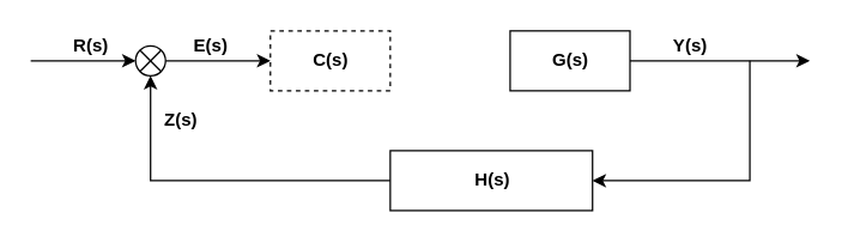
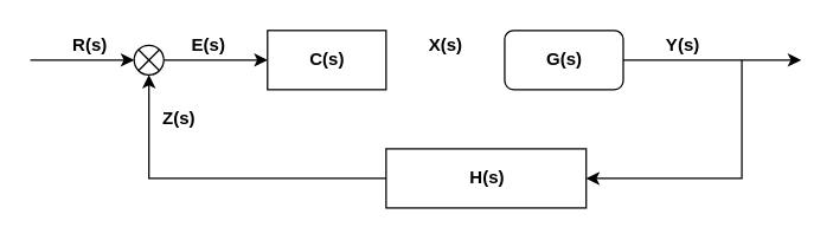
  <mxCell id="0" />
  <mxCell id="1" parent="0" />
- <mxCell id="2" value="&lt;b&gt;C(s)&lt;/b&gt;" style="html=1;dashed=1;" vertex="1" parent="1"><mxGeometry x="180" y="20" width="80" height="40" as="geometry" /></mxCell>
- <mxCell id="3" value="&lt;b&gt;G(s)&lt;/b&gt;" style="html=1;" vertex="1" parent="1"><mxGeometry x="340" y="20" width="80" height="40" as="geometry" /></mxCell>
+ <mxCell id="2" value="&lt;b&gt;C(s)&lt;/b&gt;" style="html=1;" vertex="1" parent="1"><mxGeometry x="180" y="20" width="80" height="40" as="geometry" /></mxCell>
+ <mxCell id="3" value="&lt;b&gt;G(s)&lt;/b&gt;" style="html=1;rounded=1;" vertex="1" parent="1"><mxGeometry x="340" y="20" width="80" height="40" as="geometry" /></mxCell>
  <mxCell id="4" value="" style="endArrow=classic;html=1;rounded=0;exitX=1;exitY=0.5;exitDx=0;exitDy=0;entryX=0;entryY=0.5;entryDx=0;entryDy=0;" edge="1" parent="1" source="11" target="2"><mxGeometry width="50" height="50" relative="1" as="geometry"><mxPoint x="112" y="36" as="sourcePoint" /><mxPoint x="530" y="60" as="targetPoint" /></mxGeometry></mxCell>
  <mxCell id="5" value="&lt;b&gt;H(s)&lt;/b&gt;" style="html=1;" vertex="1" parent="1"><mxGeometry x="260" y="100" width="135" height="40" as="geometry" /></mxCell>
  <mxCell id="6" value="" style="endArrow=classic;html=1;rounded=0;exitX=0;exitY=0.5;exitDx=0;exitDy=0;entryX=0.5;entryY=1;entryDx=0;entryDy=0;" edge="1" parent="1" source="5" target="11"><mxGeometry width="50" height="50" relative="1" as="geometry"><mxPoint x="250" y="110" as="sourcePoint" /><mxPoint x="96" y="52" as="targetPoint" /><Array as="points"><mxPoint x="100" y="120" /></Array></mxGeometry></mxCell>
  <mxCell id="7" value="" style="endArrow=classic;html=1;rounded=0;exitX=1;exitY=0.5;exitDx=0;exitDy=0;" edge="1" parent="1" source="3"><mxGeometry width="50" height="50" relative="1" as="geometry"><mxPoint x="250" y="110" as="sourcePoint" /><mxPoint x="540" y="40" as="targetPoint" /></mxGeometry></mxCell>
  <mxCell id="8" value="" style="endArrow=classic;html=1;rounded=0;entryX=1;entryY=0.5;entryDx=0;entryDy=0;" edge="1" parent="1" target="5"><mxGeometry width="50" height="50" relative="1" as="geometry"><mxPoint x="500" y="40" as="sourcePoint" /><mxPoint x="420" y="160" as="targetPoint" /><Array as="points"><mxPoint x="500" y="120" /></Array></mxGeometry></mxCell>
  <mxCell id="9" value="" style="endArrow=classic;html=1;rounded=0;entryX=0;entryY=0.5;entryDx=0;entryDy=0;" edge="1" parent="1" target="11"><mxGeometry width="50" height="50" relative="1" as="geometry"><mxPoint x="20" y="40" as="sourcePoint" /><mxPoint x="80" y="36" as="targetPoint" /></mxGeometry></mxCell>
  <mxCell id="10" value="" style="group" vertex="1" connectable="0" parent="1"><mxGeometry x="90" y="30" width="20" height="20" as="geometry" /></mxCell>
  <mxCell id="11" value="" style="ellipse;whiteSpace=wrap;html=1;aspect=fixed;strokeColor=default;fontSize=30;" vertex="1" parent="10"><mxGeometry width="20" height="20" as="geometry" /></mxCell>
  <mxCell id="12" value="" style="endArrow=none;html=1;rounded=0;fontSize=30;entryX=0;entryY=0;entryDx=0;entryDy=0;exitX=1;exitY=1;exitDx=0;exitDy=0;" edge="1" parent="10" source="11" target="11"><mxGeometry width="50" height="50" relative="1" as="geometry"><mxPoint x="58.75" y="105" as="sourcePoint" /><mxPoint x="90" y="73.75" as="targetPoint" /></mxGeometry></mxCell>
  <mxCell id="13" value="" style="endArrow=none;html=1;rounded=0;fontSize=30;entryX=1;entryY=0;entryDx=0;entryDy=0;exitX=0;exitY=1;exitDx=0;exitDy=0;" edge="1" parent="10" source="11" target="11"><mxGeometry width="50" height="50" relative="1" as="geometry"><mxPoint x="58.75" y="105" as="sourcePoint" /><mxPoint x="90" y="73.75" as="targetPoint" /></mxGeometry></mxCell>
  <mxCell id="14" value="&lt;b&gt;R(s)&lt;/b&gt;" style="html=1;fillColor=none;strokeColor=none;" vertex="1" parent="1"><mxGeometry x="20" y="20" width="80" height="20" as="geometry" /></mxCell>
  <mxCell id="15" value="&lt;b&gt;E(s)&lt;/b&gt;" style="html=1;fillColor=none;strokeColor=none;" vertex="1" parent="1"><mxGeometry x="100" y="20" width="80" height="20" as="geometry" /></mxCell>
+ <mxCell id="16" value="&lt;b&gt;X(s)&lt;/b&gt;" style="html=1;fillColor=none;strokeColor=none;" vertex="1" parent="1"><mxGeometry x="260" y="20" width="80" height="20" as="geometry" /></mxCell>
  <mxCell id="17" value="&lt;b&gt;Y(s)&lt;/b&gt;" style="html=1;fillColor=none;strokeColor=none;" vertex="1" parent="1"><mxGeometry x="420" y="20" width="80" height="20" as="geometry" /></mxCell>
  <mxCell id="18" value="&lt;b&gt;Z(s)&lt;/b&gt;" style="html=1;fillColor=none;strokeColor=none;" vertex="1" parent="1"><mxGeometry x="100" y="40" width="40" height="80" as="geometry" /></mxCell>
